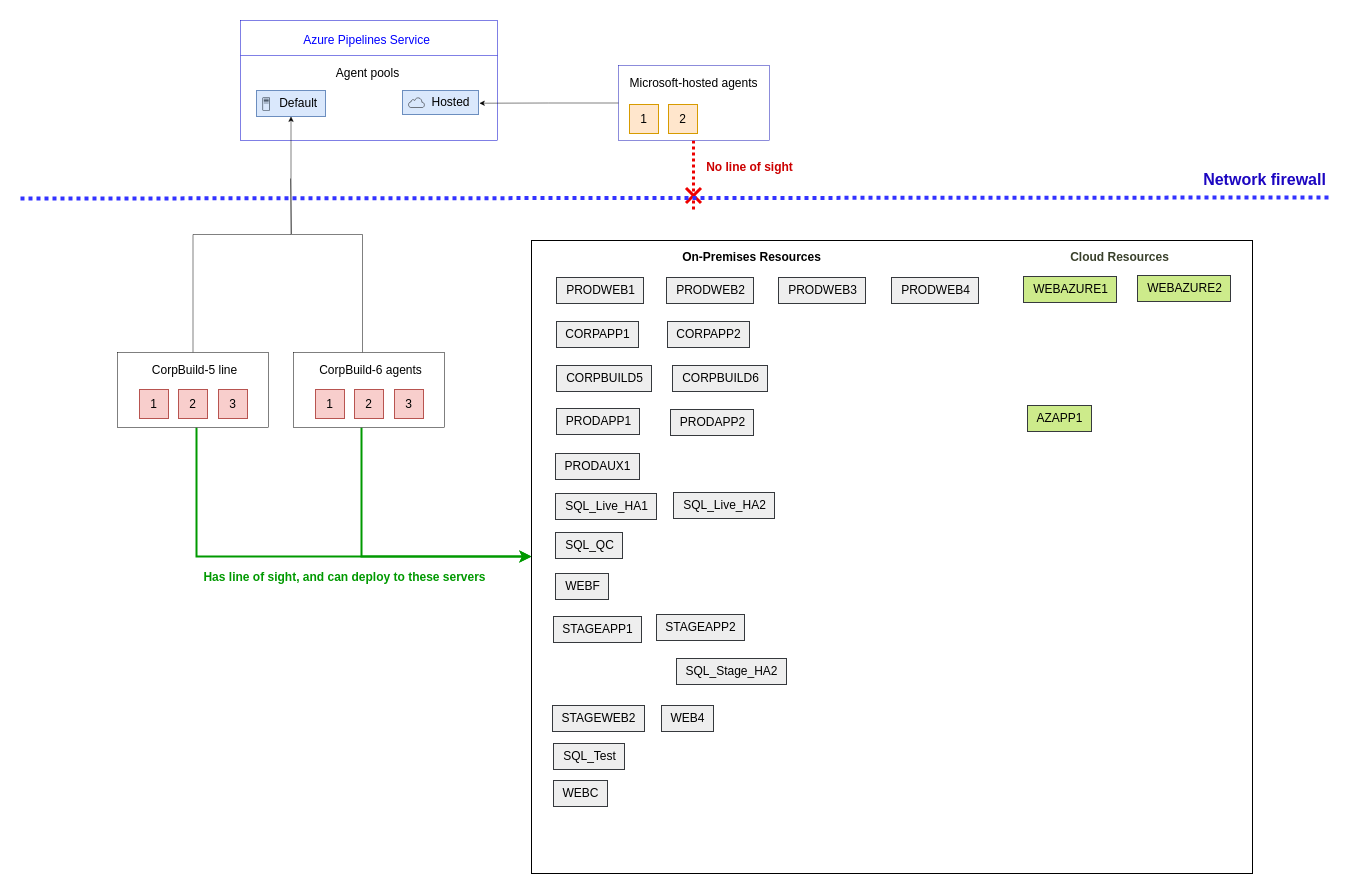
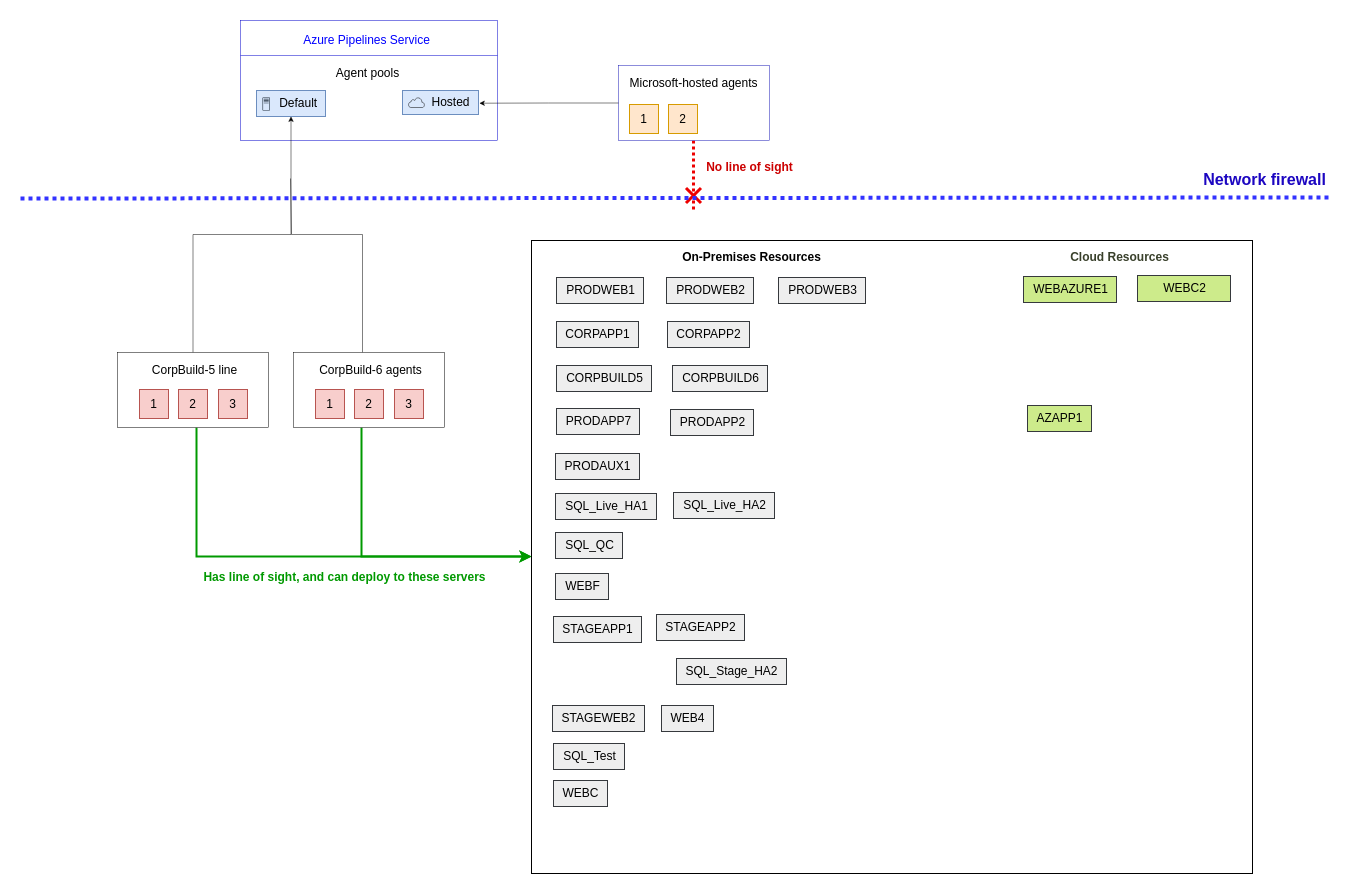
  <mxCell id="0" />
  <mxCell id="1" parent="0" />
  <mxCell id="2" value="" style="rounded=0;whiteSpace=wrap;html=1;labelBackgroundColor=none;textOpacity=0;strokeWidth=0.5;strokeColor=#0000CC;" vertex="1" parent="1"><mxGeometry x="240" y="20" width="257" height="120" as="geometry" /></mxCell>
  <mxCell id="3" value="Azure Pipelines Service" style="text;html=1;align=center;verticalAlign=middle;resizable=0;points=[];autosize=1;strokeColor=none;fillColor=none;fontColor=#0000FF;" vertex="1" parent="1"><mxGeometry x="293" y="27" width="145" height="26" as="geometry" /></mxCell>
  <mxCell id="4" value="Agent pools" style="text;html=1;align=center;verticalAlign=middle;resizable=0;points=[];autosize=1;strokeColor=none;fillColor=none;" vertex="1" parent="1"><mxGeometry x="326" y="60" width="81" height="26" as="geometry" /></mxCell>
  <mxCell id="5" value="&amp;nbsp; &amp;nbsp; Default" style="text;html=1;align=center;verticalAlign=middle;resizable=0;points=[];autosize=1;strokeColor=#6c8ebf;fillColor=#dae8fc;labelBorderColor=none;" vertex="1" parent="1"><mxGeometry x="256" y="90" width="69" height="26" as="geometry" /></mxCell>
  <mxCell id="6" value="&amp;nbsp; &amp;nbsp; &amp;nbsp; Hosted" style="text;html=1;align=center;verticalAlign=middle;resizable=0;points=[];autosize=1;strokeColor=#6c8ebf;fillColor=#dae8fc;labelBorderColor=none;spacingTop=0;spacing=2;" vertex="1" parent="1"><mxGeometry x="402" y="90" width="76" height="24" as="geometry" /></mxCell>
  <mxCell id="7" value="" style="line;strokeWidth=0.5;html=1;strokeColor=#0000CC;" vertex="1" parent="1"><mxGeometry x="240" y="50" width="257" height="10" as="geometry" /></mxCell>
  <mxCell id="8" value="" style="sketch=0;outlineConnect=0;fontColor=#232F3E;gradientColor=none;fillColor=#232F3D;strokeColor=none;dashed=0;verticalLabelPosition=bottom;verticalAlign=top;align=center;html=1;fontSize=12;fontStyle=0;aspect=fixed;pointerEvents=1;shape=mxgraph.aws4.traditional_server;" vertex="1" parent="1"><mxGeometry x="262" y="97" width="7.5" height="13" as="geometry" /></mxCell>
  <mxCell id="9" value="" style="html=1;verticalLabelPosition=bottom;align=center;labelBackgroundColor=#ffffff;verticalAlign=top;strokeWidth=0.5;strokeColor=#000000;shadow=0;dashed=0;shape=mxgraph.ios7.icons.cloud;fillColor=none;" vertex="1" parent="1"><mxGeometry x="408" y="97" width="16" height="10" as="geometry" /></mxCell>
  <mxCell id="10" style="edgeStyle=orthogonalEdgeStyle;rounded=0;orthogonalLoop=1;jettySize=auto;html=1;endArrow=cross;endFill=0;strokeColor=#ED0000;strokeWidth=3;dashed=1;dashPattern=1 1;endSize=11;" edge="1" parent="1" source="11"><mxGeometry relative="1" as="geometry"><mxPoint x="693" y="210" as="targetPoint" /></mxGeometry></mxCell>
  <mxCell id="11" value="" style="rounded=0;whiteSpace=wrap;html=1;labelBackgroundColor=none;textOpacity=0;strokeWidth=0.5;strokeColor=#1a1ab7;" vertex="1" parent="1"><mxGeometry x="618" y="65" width="151" height="75" as="geometry" /></mxCell>
  <mxCell id="12" value="Microsoft-hosted agents" style="text;html=1;align=center;verticalAlign=middle;resizable=0;points=[];autosize=1;strokeColor=none;fillColor=none;" vertex="1" parent="1"><mxGeometry x="620" y="70" width="146" height="26" as="geometry" /></mxCell>
  <mxCell id="13" value="1" style="whiteSpace=wrap;html=1;aspect=fixed;fillColor=#ffe6cc;strokeColor=#d79b00;" vertex="1" parent="1"><mxGeometry x="629" y="104" width="29" height="29" as="geometry" /></mxCell>
  <mxCell id="14" value="2" style="whiteSpace=wrap;html=1;aspect=fixed;fillColor=#ffe6cc;strokeColor=#d79b00;" vertex="1" parent="1"><mxGeometry x="668" y="104" width="29" height="29" as="geometry" /></mxCell>
  <mxCell id="15" style="edgeStyle=orthogonalEdgeStyle;rounded=0;orthogonalLoop=1;jettySize=auto;html=1;entryX=1.012;entryY=0.53;entryDx=0;entryDy=0;entryPerimeter=0;strokeWidth=0.5;endSize=4;" edge="1" parent="1" source="11" target="6"><mxGeometry relative="1" as="geometry" /></mxCell>
  <mxCell id="16" style="edgeStyle=orthogonalEdgeStyle;rounded=0;orthogonalLoop=1;jettySize=auto;html=1;strokeWidth=0.5;endSize=4;startSize=4;" edge="1" parent="1" source="18" target="5"><mxGeometry relative="1" as="geometry" /></mxCell>
  <mxCell id="17" style="edgeStyle=orthogonalEdgeStyle;rounded=0;orthogonalLoop=1;jettySize=auto;html=1;strokeColor=#009900;strokeWidth=2;" edge="1" parent="1" source="18" target="30"><mxGeometry relative="1" as="geometry"><Array as="points"><mxPoint x="196" y="556" /></Array></mxGeometry></mxCell>
  <mxCell id="18" value="" style="rounded=0;whiteSpace=wrap;html=1;labelBackgroundColor=none;textOpacity=0;strokeWidth=0.5;" vertex="1" parent="1"><mxGeometry x="117" y="352" width="151" height="75" as="geometry" /></mxCell>
  <mxCell id="19" value="CorpBuild-5 line" style="text;html=1;align=center;verticalAlign=middle;resizable=0;points=[];autosize=1;strokeColor=none;fillColor=none;" vertex="1" parent="1"><mxGeometry x="133" y="357" width="121" height="26" as="geometry" /></mxCell>
  <mxCell id="20" value="1" style="whiteSpace=wrap;html=1;aspect=fixed;fillColor=#f8cecc;strokeColor=#b85450;" vertex="1" parent="1"><mxGeometry x="139" y="389" width="29" height="29" as="geometry" /></mxCell>
  <mxCell id="21" value="2" style="whiteSpace=wrap;html=1;aspect=fixed;fillColor=#f8cecc;strokeColor=#b85450;" vertex="1" parent="1"><mxGeometry x="178" y="389" width="29" height="29" as="geometry" /></mxCell>
  <mxCell id="22" value="3" style="whiteSpace=wrap;html=1;aspect=fixed;fillColor=#f8cecc;strokeColor=#b85450;" vertex="1" parent="1"><mxGeometry x="218" y="389" width="29" height="29" as="geometry" /></mxCell>
  <mxCell id="23" style="edgeStyle=orthogonalEdgeStyle;rounded=0;orthogonalLoop=1;jettySize=auto;html=1;strokeWidth=0.5;endSize=4;startSize=4;endArrow=none;endFill=0;" edge="1" parent="1" source="25"><mxGeometry relative="1" as="geometry"><mxPoint x="290" y="178" as="targetPoint" /><Array as="points"><mxPoint x="362" y="234" /><mxPoint x="291" y="234" /><mxPoint x="291" y="178" /></Array></mxGeometry></mxCell>
  <mxCell id="24" style="edgeStyle=orthogonalEdgeStyle;rounded=0;orthogonalLoop=1;jettySize=auto;html=1;strokeColor=#009900;strokeWidth=2;" edge="1" parent="1" source="25" target="30"><mxGeometry relative="1" as="geometry"><Array as="points"><mxPoint x="361" y="556" /></Array></mxGeometry></mxCell>
  <mxCell id="25" value="" style="rounded=0;whiteSpace=wrap;html=1;labelBackgroundColor=none;textOpacity=0;strokeWidth=0.5;" vertex="1" parent="1"><mxGeometry x="293" y="352" width="151" height="75" as="geometry" /></mxCell>
  <mxCell id="26" value="CorpBuild-6 agents" style="text;html=1;align=center;verticalAlign=middle;resizable=0;points=[];autosize=1;strokeColor=none;fillColor=none;" vertex="1" parent="1"><mxGeometry x="309" y="357" width="121" height="26" as="geometry" /></mxCell>
  <mxCell id="27" value="1" style="whiteSpace=wrap;html=1;aspect=fixed;fillColor=#f8cecc;strokeColor=#b85450;" vertex="1" parent="1"><mxGeometry x="315" y="389" width="29" height="29" as="geometry" /></mxCell>
  <mxCell id="28" value="2" style="whiteSpace=wrap;html=1;aspect=fixed;fillColor=#f8cecc;strokeColor=#b85450;" vertex="1" parent="1"><mxGeometry x="354" y="389" width="29" height="29" as="geometry" /></mxCell>
  <mxCell id="29" value="3" style="whiteSpace=wrap;html=1;aspect=fixed;fillColor=#f8cecc;strokeColor=#b85450;" vertex="1" parent="1"><mxGeometry x="394" y="389" width="29" height="29" as="geometry" /></mxCell>
  <mxCell id="30" value="" style="rounded=0;whiteSpace=wrap;html=1;" vertex="1" parent="1"><mxGeometry x="531" y="240" width="721" height="633" as="geometry" /></mxCell>
  <mxCell id="31" value="PRODWEB1" style="text;html=1;align=center;verticalAlign=middle;resizable=0;points=[];autosize=1;strokeColor=#36393d;fillColor=#eeeeee;" vertex="1" parent="1"><mxGeometry x="556" y="277" width="87" height="26" as="geometry" /></mxCell>
  <mxCell id="32" value="PRODWEB2" style="text;html=1;align=center;verticalAlign=middle;resizable=0;points=[];autosize=1;strokeColor=#36393d;fillColor=#eeeeee;" vertex="1" parent="1"><mxGeometry x="666" y="277" width="87" height="26" as="geometry" /></mxCell>
- <mxCell id="33" value="PRODWEB4" style="text;html=1;align=center;verticalAlign=middle;resizable=0;points=[];autosize=1;strokeColor=#36393d;fillColor=#eeeeee;" vertex="1" parent="1"><mxGeometry x="891" y="277" width="87" height="26" as="geometry" /></mxCell>
  <mxCell id="34" value="PRODWEB3" style="text;html=1;align=center;verticalAlign=middle;resizable=0;points=[];autosize=1;strokeColor=#36393d;fillColor=#eeeeee;" vertex="1" parent="1"><mxGeometry x="778" y="277" width="87" height="26" as="geometry" /></mxCell>
  <mxCell id="35" value="CORPAPP1" style="text;html=1;align=center;verticalAlign=middle;resizable=0;points=[];autosize=1;strokeColor=#36393d;fillColor=#eeeeee;" vertex="1" parent="1"><mxGeometry x="556" y="321" width="82" height="26" as="geometry" /></mxCell>
  <mxCell id="36" value="CORPAPP2" style="text;html=1;align=center;verticalAlign=middle;resizable=0;points=[];autosize=1;strokeColor=#36393d;fillColor=#eeeeee;" vertex="1" parent="1"><mxGeometry x="667" y="321" width="82" height="26" as="geometry" /></mxCell>
  <mxCell id="37" value="CORPBUILD5" style="text;html=1;align=center;verticalAlign=middle;resizable=0;points=[];autosize=1;strokeColor=#36393d;fillColor=#eeeeee;" vertex="1" parent="1"><mxGeometry x="556" y="365" width="95" height="26" as="geometry" /></mxCell>
  <mxCell id="38" value="CORPBUILD6" style="text;html=1;align=center;verticalAlign=middle;resizable=0;points=[];autosize=1;strokeColor=#36393d;fillColor=#eeeeee;" vertex="1" parent="1"><mxGeometry x="672" y="365" width="95" height="26" as="geometry" /></mxCell>
  <mxCell id="39" value="AZAPP1" style="text;html=1;align=center;verticalAlign=middle;resizable=0;points=[];autosize=1;strokeColor=#36393d;fillColor=#cdeb8b;" vertex="1" parent="1"><mxGeometry x="1027" y="405" width="64" height="26" as="geometry" /></mxCell>
- <mxCell id="40" value="PRODAPP1" style="text;html=1;align=center;verticalAlign=middle;resizable=0;points=[];autosize=1;strokeColor=#36393d;fillColor=#eeeeee;" vertex="1" parent="1"><mxGeometry x="556" y="408" width="83" height="26" as="geometry" /></mxCell>
+ <mxCell id="40" value="PRODAPP7" style="text;html=1;align=center;verticalAlign=middle;resizable=0;points=[];autosize=1;strokeColor=#36393d;fillColor=#eeeeee;" vertex="1" parent="1"><mxGeometry x="556" y="408" width="83" height="26" as="geometry" /></mxCell>
  <mxCell id="41" value="PRODAPP2" style="text;html=1;align=center;verticalAlign=middle;resizable=0;points=[];autosize=1;strokeColor=#36393d;fillColor=#eeeeee;" vertex="1" parent="1"><mxGeometry x="670" y="409" width="83" height="26" as="geometry" /></mxCell>
  <mxCell id="42" value="PRODAUX1" style="text;html=1;align=center;verticalAlign=middle;resizable=0;points=[];autosize=1;strokeColor=#36393d;fillColor=#eeeeee;" vertex="1" parent="1"><mxGeometry x="555" y="453" width="84" height="26" as="geometry" /></mxCell>
  <mxCell id="43" value="SQL_Live_HA1" style="text;html=1;align=center;verticalAlign=middle;resizable=0;points=[];autosize=1;strokeColor=#36393d;fillColor=#eeeeee;" vertex="1" parent="1"><mxGeometry x="555" y="493" width="101" height="26" as="geometry" /></mxCell>
  <mxCell id="44" value="SQL_Live_HA2" style="text;html=1;align=center;verticalAlign=middle;resizable=0;points=[];autosize=1;strokeColor=#36393d;fillColor=#eeeeee;" vertex="1" parent="1"><mxGeometry x="673" y="492" width="101" height="26" as="geometry" /></mxCell>
  <mxCell id="45" value="WEBAZURE1" style="text;html=1;align=center;verticalAlign=middle;resizable=0;points=[];autosize=1;strokeColor=#36393d;fillColor=#cdeb8b;" vertex="1" parent="1"><mxGeometry x="1023" y="276" width="93" height="26" as="geometry" /></mxCell>
- <mxCell id="46" value="WEBAZURE2" style="text;html=1;align=center;verticalAlign=middle;resizable=0;points=[];autosize=1;strokeColor=#36393d;fillColor=#cdeb8b;" vertex="1" parent="1"><mxGeometry x="1137" y="275" width="93" height="26" as="geometry" /></mxCell>
+ <mxCell id="46" value="WEBC2" style="text;html=1;align=center;verticalAlign=middle;resizable=0;points=[];autosize=1;strokeColor=#36393d;fillColor=#cdeb8b;" vertex="1" parent="1"><mxGeometry x="1137" y="275" width="93" height="26" as="geometry" /></mxCell>
  <mxCell id="47" value="SQL_QC" style="text;html=1;align=center;verticalAlign=middle;resizable=0;points=[];autosize=1;strokeColor=#36393d;fillColor=#eeeeee;" vertex="1" parent="1"><mxGeometry x="555" y="532" width="67" height="26" as="geometry" /></mxCell>
  <mxCell id="48" value="WEBF" style="text;html=1;align=center;verticalAlign=middle;resizable=0;points=[];autosize=1;strokeColor=#36393d;fillColor=#eeeeee;" vertex="1" parent="1"><mxGeometry x="555" y="573" width="53" height="26" as="geometry" /></mxCell>
  <mxCell id="49" value="STAGEAPP1" style="text;html=1;align=center;verticalAlign=middle;resizable=0;points=[];autosize=1;strokeColor=#36393d;fillColor=#eeeeee;" vertex="1" parent="1"><mxGeometry x="553" y="616" width="88" height="26" as="geometry" /></mxCell>
  <mxCell id="50" value="STAGEAPP2" style="text;html=1;align=center;verticalAlign=middle;resizable=0;points=[];autosize=1;strokeColor=#36393d;fillColor=#eeeeee;" vertex="1" parent="1"><mxGeometry x="656" y="614" width="88" height="26" as="geometry" /></mxCell>
  <mxCell id="51" value="SQL_Stage_HA2" style="text;html=1;align=center;verticalAlign=middle;resizable=0;points=[];autosize=1;strokeColor=#36393d;fillColor=#eeeeee;" vertex="1" parent="1"><mxGeometry x="676" y="658" width="110" height="26" as="geometry" /></mxCell>
  <mxCell id="52" value="STAGEWEB2" style="text;html=1;align=center;verticalAlign=middle;resizable=0;points=[];autosize=1;strokeColor=#36393d;fillColor=#eeeeee;" vertex="1" parent="1"><mxGeometry x="552" y="705" width="92" height="26" as="geometry" /></mxCell>
  <mxCell id="53" value="WEB4" style="text;html=1;align=center;verticalAlign=middle;resizable=0;points=[];autosize=1;strokeColor=#36393d;fillColor=#eeeeee;" vertex="1" parent="1"><mxGeometry x="661" y="705" width="52" height="26" as="geometry" /></mxCell>
  <mxCell id="54" value="SQL_Test" style="text;html=1;align=center;verticalAlign=middle;resizable=0;points=[];autosize=1;strokeColor=#36393d;fillColor=#eeeeee;" vertex="1" parent="1"><mxGeometry x="553" y="743" width="71" height="26" as="geometry" /></mxCell>
  <mxCell id="55" value="WEBC" style="text;html=1;align=center;verticalAlign=middle;resizable=0;points=[];autosize=1;strokeColor=#36393d;fillColor=#eeeeee;" vertex="1" parent="1"><mxGeometry x="553" y="780" width="54" height="26" as="geometry" /></mxCell>
  <mxCell id="56" value="&lt;b&gt;On-Premises Resources&lt;/b&gt;" style="text;html=1;align=center;verticalAlign=middle;resizable=0;points=[];autosize=1;strokeColor=none;fillColor=none;" vertex="1" parent="1"><mxGeometry x="672" y="244" width="157" height="26" as="geometry" /></mxCell>
  <mxCell id="57" value="&lt;b&gt;&lt;font color=&quot;#39402b&quot;&gt;Cloud Resources&lt;/font&gt;&lt;/b&gt;" style="text;html=1;align=center;verticalAlign=middle;resizable=0;points=[];autosize=1;strokeColor=none;fillColor=none;" vertex="1" parent="1"><mxGeometry x="1060" y="244" width="117" height="26" as="geometry" /></mxCell>
  <mxCell id="58" value="" style="edgeStyle=none;orthogonalLoop=1;jettySize=auto;html=1;rounded=0;endArrow=none;endFill=0;strokeWidth=4;dashed=1;dashPattern=1 1;strokeColor=#3333FF;" edge="1" parent="1"><mxGeometry width="100" relative="1" as="geometry"><mxPoint x="20" y="198" as="sourcePoint" /><mxPoint x="1330" y="197" as="targetPoint" /><Array as="points" /></mxGeometry></mxCell>
  <mxCell id="59" value="&lt;font color=&quot;#1c06c1&quot; style=&quot;font-size: 16px;&quot;&gt;&lt;b&gt;Network firewall&lt;/b&gt;&lt;/font&gt;" style="text;html=1;align=center;verticalAlign=middle;resizable=0;points=[];autosize=1;strokeColor=none;fillColor=none;" vertex="1" parent="1"><mxGeometry x="1193" y="163" width="141" height="31" as="geometry" /></mxCell>
  <mxCell id="60" value="&lt;b&gt;&lt;font color=&quot;#009900&quot;&gt;Has line of sight, and can deploy to these servers&lt;/font&gt;&lt;/b&gt;" style="text;html=1;align=center;verticalAlign=middle;resizable=0;points=[];autosize=1;strokeColor=none;fillColor=none;" vertex="1" parent="1"><mxGeometry x="194" y="564" width="300" height="26" as="geometry" /></mxCell>
  <mxCell id="61" value="&lt;b&gt;&lt;font color=&quot;#cc0000&quot;&gt;No line of sight&lt;/font&gt;&lt;/b&gt;" style="text;html=1;align=center;verticalAlign=middle;resizable=0;points=[];autosize=1;strokeColor=none;fillColor=none;" vertex="1" parent="1"><mxGeometry x="696" y="154" width="105" height="26" as="geometry" /></mxCell>
